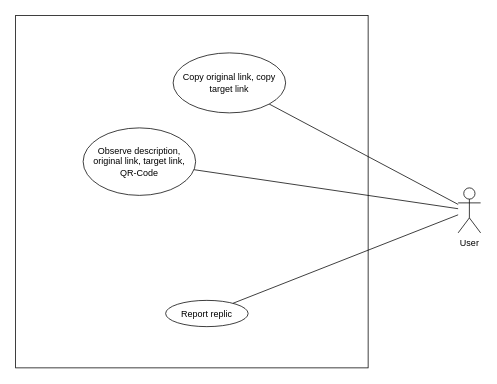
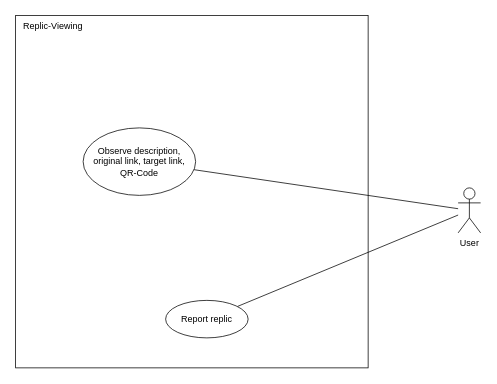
  <mxCell id="0" />
  <mxCell id="1" parent="0" />
  <mxCell id="2" value="" style="whiteSpace=wrap;html=1;aspect=fixed;" vertex="1" parent="1"><mxGeometry x="20" y="20" width="470" height="470" as="geometry" /></mxCell>
+ <mxCell id="3" value="Replic-Viewing" style="text;html=1;align=center;verticalAlign=middle;whiteSpace=wrap;rounded=0;" vertex="1" parent="1"><mxGeometry x="20" y="20" width="100" height="30" as="geometry" /></mxCell>
  <mxCell id="4" value="Observe description, original link, target link, QR-Code" style="ellipse;whiteSpace=wrap;html=1;spacingLeft=2;spacingRight=2;" vertex="1" parent="1"><mxGeometry x="110" y="170" width="150" height="90" as="geometry" /></mxCell>
  <mxCell id="5" style="rounded=0;orthogonalLoop=1;jettySize=auto;html=1;endArrow=none;endFill=0;" edge="1" parent="1" source="8" target="4"><mxGeometry relative="1" as="geometry" /></mxCell>
- <mxCell id="6" style="rounded=0;orthogonalLoop=1;jettySize=auto;html=1;endArrow=none;endFill=0;" edge="1" parent="1" source="8" target="9"><mxGeometry relative="1" as="geometry" /></mxCell>
  <mxCell id="7" style="rounded=0;orthogonalLoop=1;jettySize=auto;html=1;endArrow=none;endFill=0;" edge="1" parent="1" source="8" target="10"><mxGeometry relative="1" as="geometry" /></mxCell>
  <mxCell id="8" value="User" style="shape=umlActor;verticalLabelPosition=bottom;verticalAlign=top;html=1;" vertex="1" parent="1"><mxGeometry x="610" y="250" width="30" height="60" as="geometry" /></mxCell>
- <mxCell id="9" value="Copy original link, copy target link" style="ellipse;whiteSpace=wrap;html=1;spacingLeft=2;spacingRight=2;" vertex="1" parent="1"><mxGeometry x="230" y="70" width="150" height="80" as="geometry" /></mxCell>
- <mxCell id="10" value="Report replic" style="ellipse;whiteSpace=wrap;html=1;spacingLeft=2;spacingRight=2;" vertex="1" parent="1"><mxGeometry x="220" y="400" width="110" height="35" as="geometry" /></mxCell>
+ <mxCell id="10" value="Report replic" style="ellipse;whiteSpace=wrap;html=1;spacingLeft=2;spacingRight=2;" vertex="1" parent="1"><mxGeometry x="220" y="400" width="110" height="50" as="geometry" /></mxCell>
